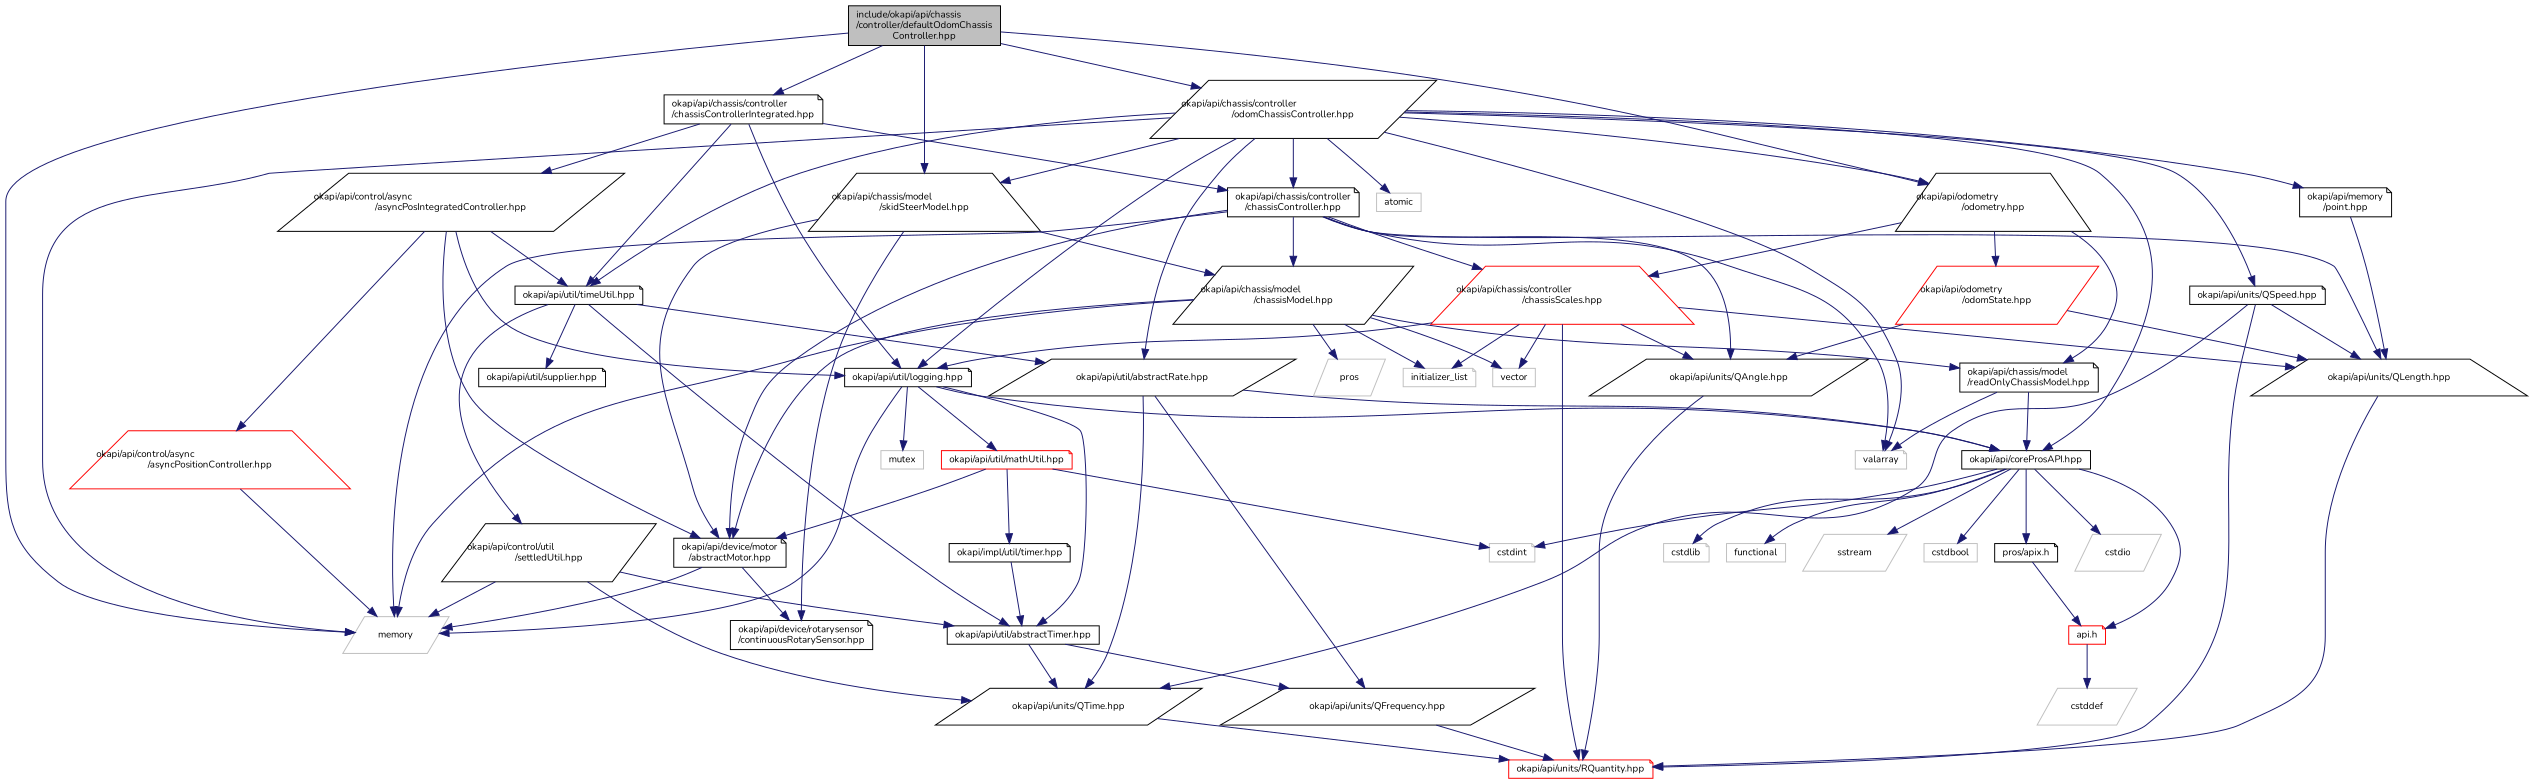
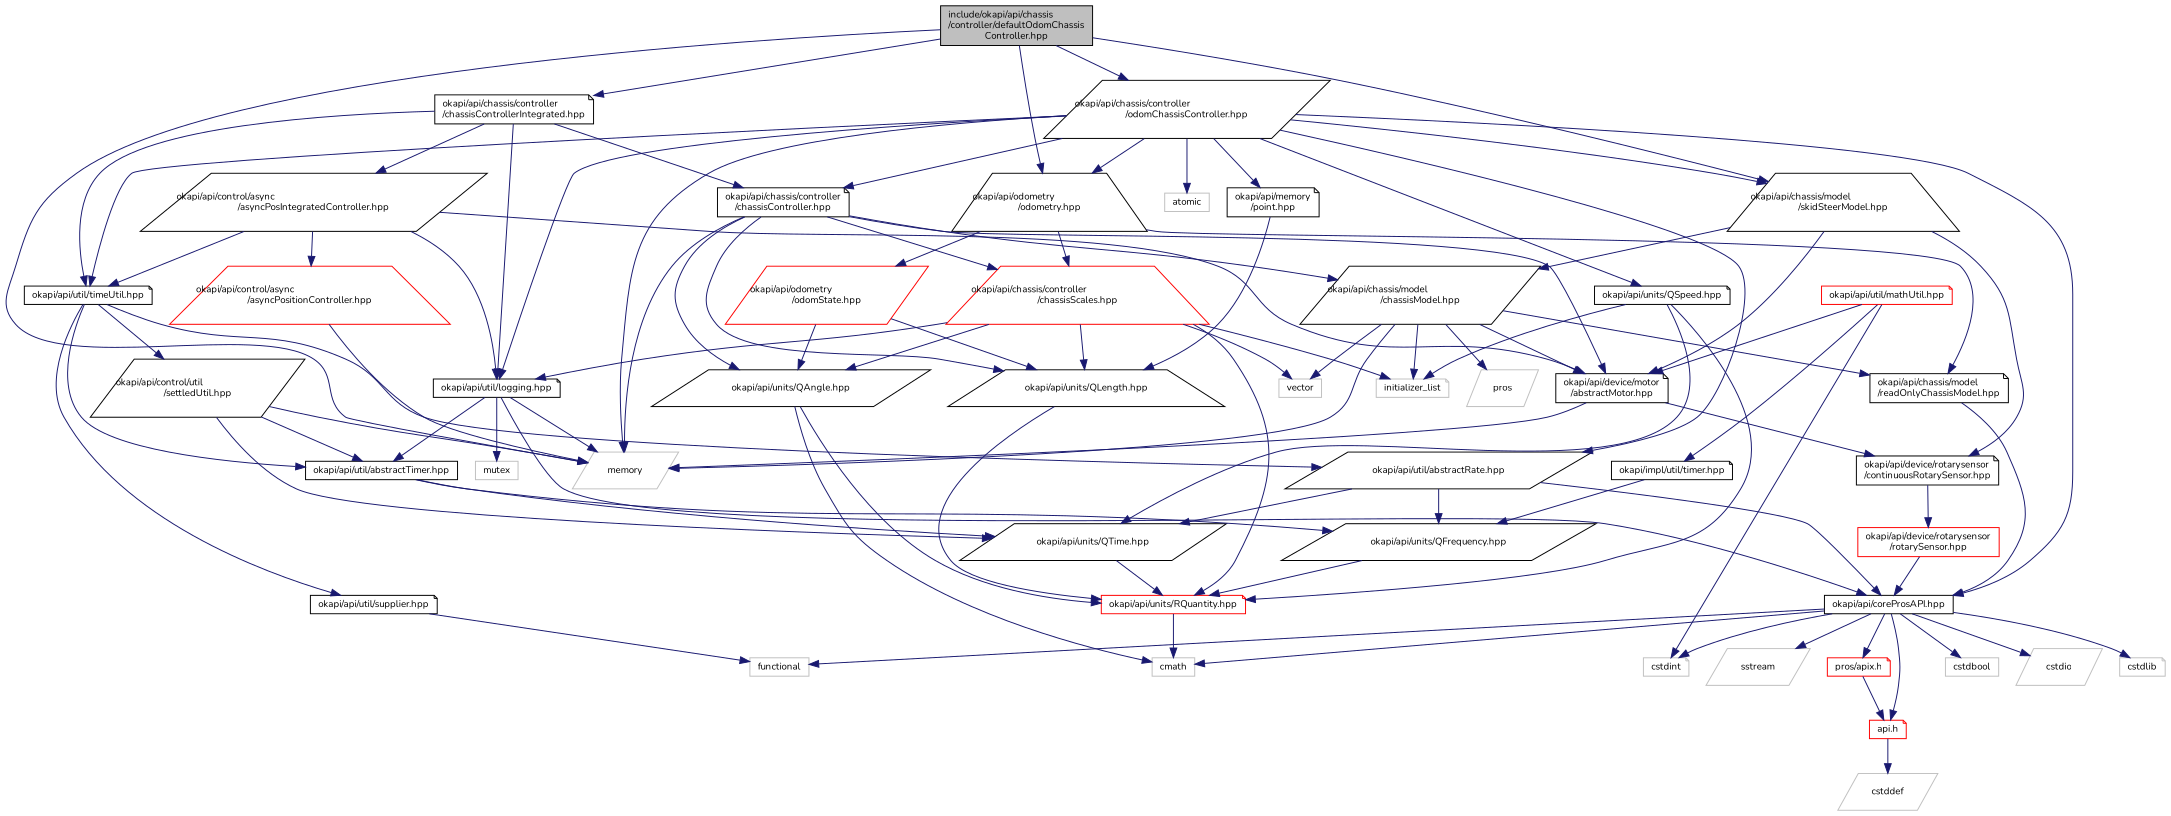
  digraph {
    fontname=Nunito
    node [color=black fillcolor=white fontname=Nunito fontsize=10 shape=note style=filled]
    edge [color=midnightblue fontname=Nunito fontsize=10 labelfontname=Helvetica labelfontsize=10 style=solid]
    n1 [fillcolor=grey75 fontcolor=black height=0.2 label="include/okapi/api/chassis\l/controller/defaultOdomChassis\lController.hpp" shape=box width=0.4]
    n2 [color=grey75 height=0.2 label=memory shape=parallelogram width=0.4]
    n3 [height=0.2 label="okapi/api/chassis/controller\l/chassisControllerIntegrated.hpp" width=0.4]
    n4 [height=0.2 label="okapi/api/chassis/controller\l/odomChassisController.hpp" shape=parallelogram width=0.4]
    n5 [height=0.2 label="okapi/api/chassis/model\l/skidSteerModel.hpp" shape=trapezium width=0.4]
    n6 [height=0.2 label="okapi/api/odometry\l/odometry.hpp" shape=trapezium width=0.4]
    n7 [height=0.2 label="okapi/api/chassis/controller\l/chassisController.hpp" width=0.4]
    n8 [height=0.2 label="okapi/api/util/logging.hpp" width=0.4]
    n9 [height=0.2 label="okapi/api/control/async\l/asyncPosIntegratedController.hpp" shape=parallelogram width=0.4]
    n10 [height=0.2 label="okapi/api/util/timeUtil.hpp" width=0.4]
-   n11 [color=grey75 height=0.2 label=valarray width=0.4]
    n12 [height=0.2 label="okapi/api/coreProsAPI.hpp" shape=box width=0.4]
    n13 [height=0.2 label="okapi/api/util/abstractRate.hpp" shape=parallelogram width=0.4]
    n14 [color=grey75 height=0.2 label=atomic shape=box width=0.4]
    n15 [height=0.2 label="okapi/api/memory\l/point.hpp" width=0.4]
    n16 [height=0.2 label="okapi/api/units/QSpeed.hpp" width=0.4]
    n17 [height=0.2 label="okapi/api/device/motor\l/abstractMotor.hpp" width=0.4]
    n18 [height=0.2 label="okapi/api/chassis/model\l/chassisModel.hpp" shape=parallelogram width=0.4]
    n19 [height=0.2 label="okapi/api/device/rotarysensor\l/continuousRotarySensor.hpp" width=0.4]
    n20 [color=red height=0.2 label="okapi/api/chassis/controller\l/chassisScales.hpp" shape=trapezium width=0.4]
    n21 [height=0.2 label="okapi/api/chassis/model\l/readOnlyChassisModel.hpp" width=0.4]
    n22 [color=red height=0.2 label="okapi/api/odometry\l/odomState.hpp" shape=parallelogram width=0.4]
    n23 [height=0.2 label="okapi/api/units/QAngle.hpp" shape=parallelogram width=0.4]
    n24 [height=0.2 label="okapi/api/units/QLength.hpp" shape=trapezium width=0.4]
    n25 [color=grey75 height=0.2 label=mutex shape=box width=0.4]
    n26 [height=0.2 label="okapi/api/util/abstractTimer.hpp" shape=box width=0.4]
    n27 [color=red height=0.2 label="okapi/api/util/mathUtil.hpp" width=0.4]
    n28 [color=red height=0.2 label="okapi/api/control/async\l/asyncPositionController.hpp" shape=trapezium width=0.4]
    n29 [height=0.2 label="okapi/api/control/util\l/settledUtil.hpp" shape=parallelogram width=0.4]
    n30 [height=0.2 label="okapi/api/util/supplier.hpp" width=0.4]
    n31 [color=grey75 height=0.2 label=initializer_list width=0.4]
    n32 [color=grey75 height=0.2 label=vector shape=box width=0.4]
    n33 [color=red height=0.2 label="okapi/api/units/RQuantity.hpp" width=0.4]
+   n34 [color=grey75 height=0.2 label=cmath shape=box width=0.4]
    n35 [color=grey75 height=0.2 label=pros shape=parallelogram width=0.4]
    n36 [color=grey75 height=0.2 label=cstdbool shape=box width=0.4]
    n37 [color=grey75 height=0.2 label=cstdint width=0.4]
    n38 [color=grey75 height=0.2 label=cstdio shape=parallelogram width=0.4]
    n39 [color=grey75 height=0.2 label=cstdlib width=0.4]
    n40 [color=grey75 height=0.2 label=functional shape=box width=0.4]
    n41 [color=grey75 height=0.2 label=sstream shape=parallelogram width=0.4]
    n42 [color=red height=0.2 label="api.h" width=0.4]
-   n43 [height=0.2 label="pros/apix.h" width=0.4]
+   n43 [color=red height=0.2 label="pros/apix.h" width=0.4]
    n44 [height=0.2 label="okapi/api/units/QFrequency.hpp" shape=parallelogram width=0.4]
    n45 [height=0.2 label="okapi/api/units/QTime.hpp" shape=parallelogram width=0.4]
    n46 [height=0.2 label="okapi/impl/util/timer.hpp" width=0.4]
    n47 [color=grey75 height=0.2 label=cstddef shape=parallelogram width=0.4]
+   n48 [color=red height=0.2 label="okapi/api/device/rotarysensor\l/rotarySensor.hpp" shape=box width=0.4]
    n1 -> n2
    n1 -> n3
    n1 -> n4
    n1 -> n5
    n1 -> n6
    n3 -> n7
    n3 -> n8
    n3 -> n9
    n3 -> n10
    n4 -> n2
    n4 -> n5
    n4 -> n6
    n4 -> n7
    n4 -> n8
    n4 -> n10
-   n4 -> n11
    n4 -> n12
    n4 -> n13
    n4 -> n14
    n4 -> n15
    n4 -> n16
    n5 -> n17
    n5 -> n18
    n5 -> n19
    n6 -> n20
    n6 -> n21
    n6 -> n22
    n7 -> n2
-   n7 -> n11
    n7 -> n17
    n7 -> n18
    n7 -> n20
    n7 -> n23
    n7 -> n24
    n8 -> n2
    n8 -> n12
    n8 -> n25
    n8 -> n26
-   n8 -> n27
    n9 -> n8
    n9 -> n10
    n9 -> n17
    n9 -> n28
    n10 -> n13
    n10 -> n26
    n10 -> n29
    n10 -> n30
+   n12 -> n34
    n12 -> n36
    n12 -> n37
    n12 -> n38
    n12 -> n39
    n12 -> n40
    n12 -> n41
    n12 -> n42
    n12 -> n43
    n13 -> n12
    n13 -> n44
    n13 -> n45
    n15 -> n24
-   n16 -> n24
+   n16 -> n31
    n16 -> n33
    n16 -> n45
    n17 -> n2
    n17 -> n19
    n18 -> n2
    n18 -> n17
    n18 -> n21
    n18 -> n31
    n18 -> n32
    n18 -> n35
+   n19 -> n48
    n20 -> n8
    n20 -> n23
    n20 -> n24
    n20 -> n31
    n20 -> n32
    n20 -> n33
-   n21 -> n11
    n21 -> n12
    n22 -> n23
    n22 -> n24
    n23 -> n33
+   n23 -> n34
    n24 -> n33
    n26 -> n44
    n26 -> n45
    n27 -> n17
    n27 -> n37
    n27 -> n46
    n28 -> n2
    n29 -> n2
    n29 -> n26
    n29 -> n45
+   n30 -> n40
+   n33 -> n34
    n42 -> n47
    n43 -> n42
    n44 -> n33
    n45 -> n33
-   n46 -> n26
+   n46 -> n44
+   n48 -> n12
  }
